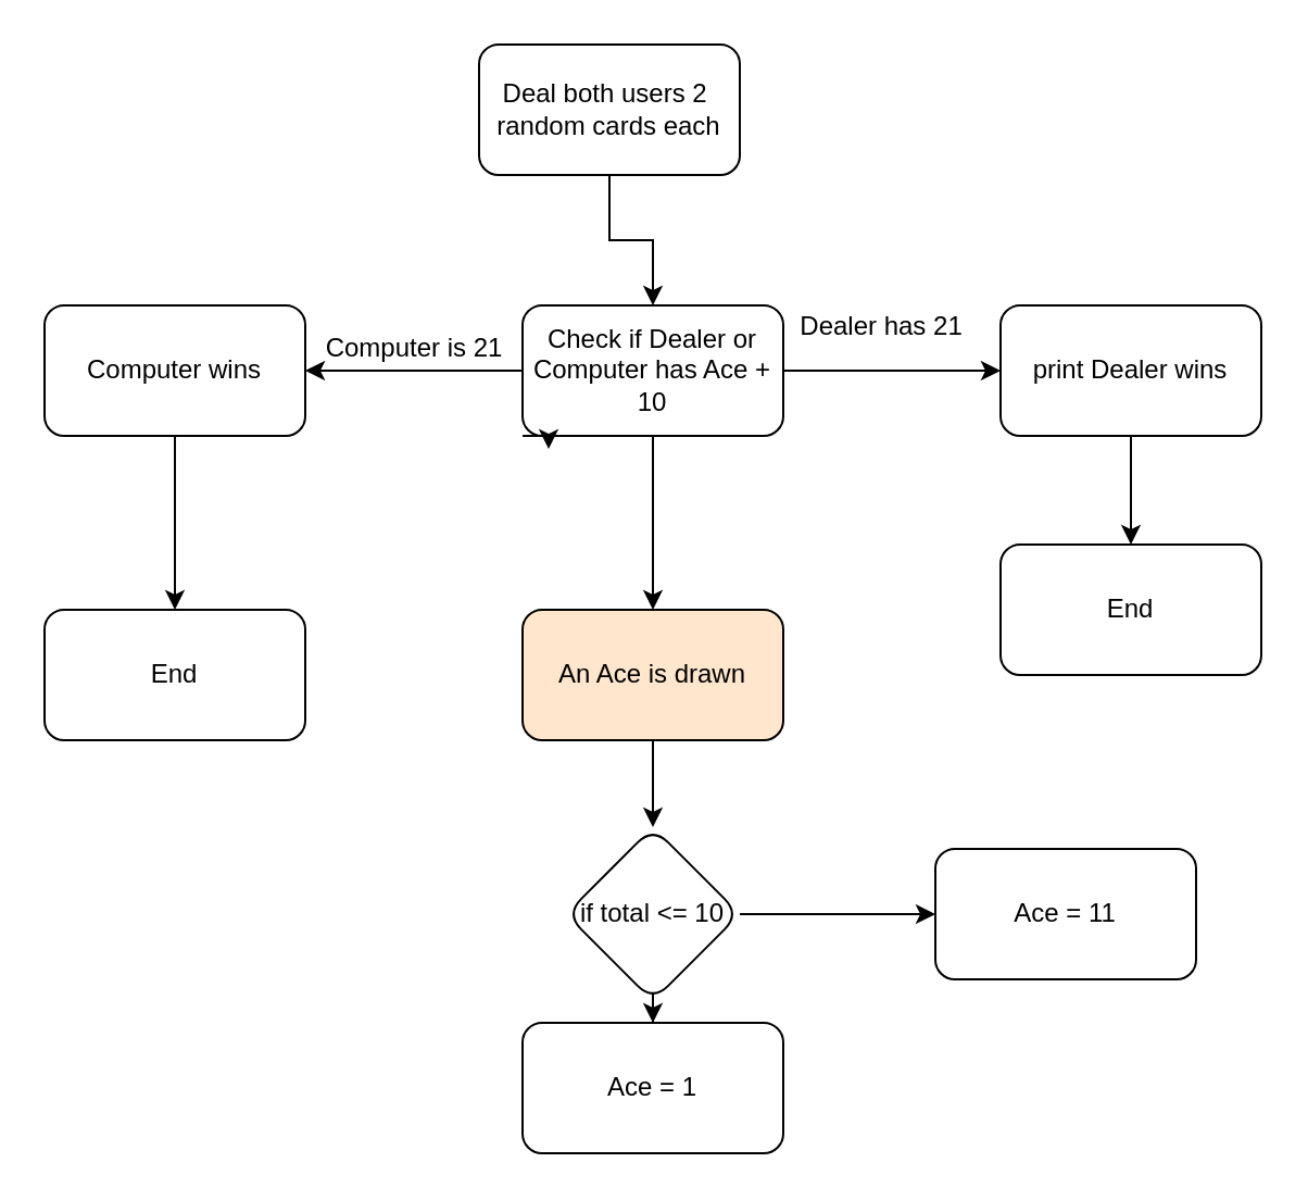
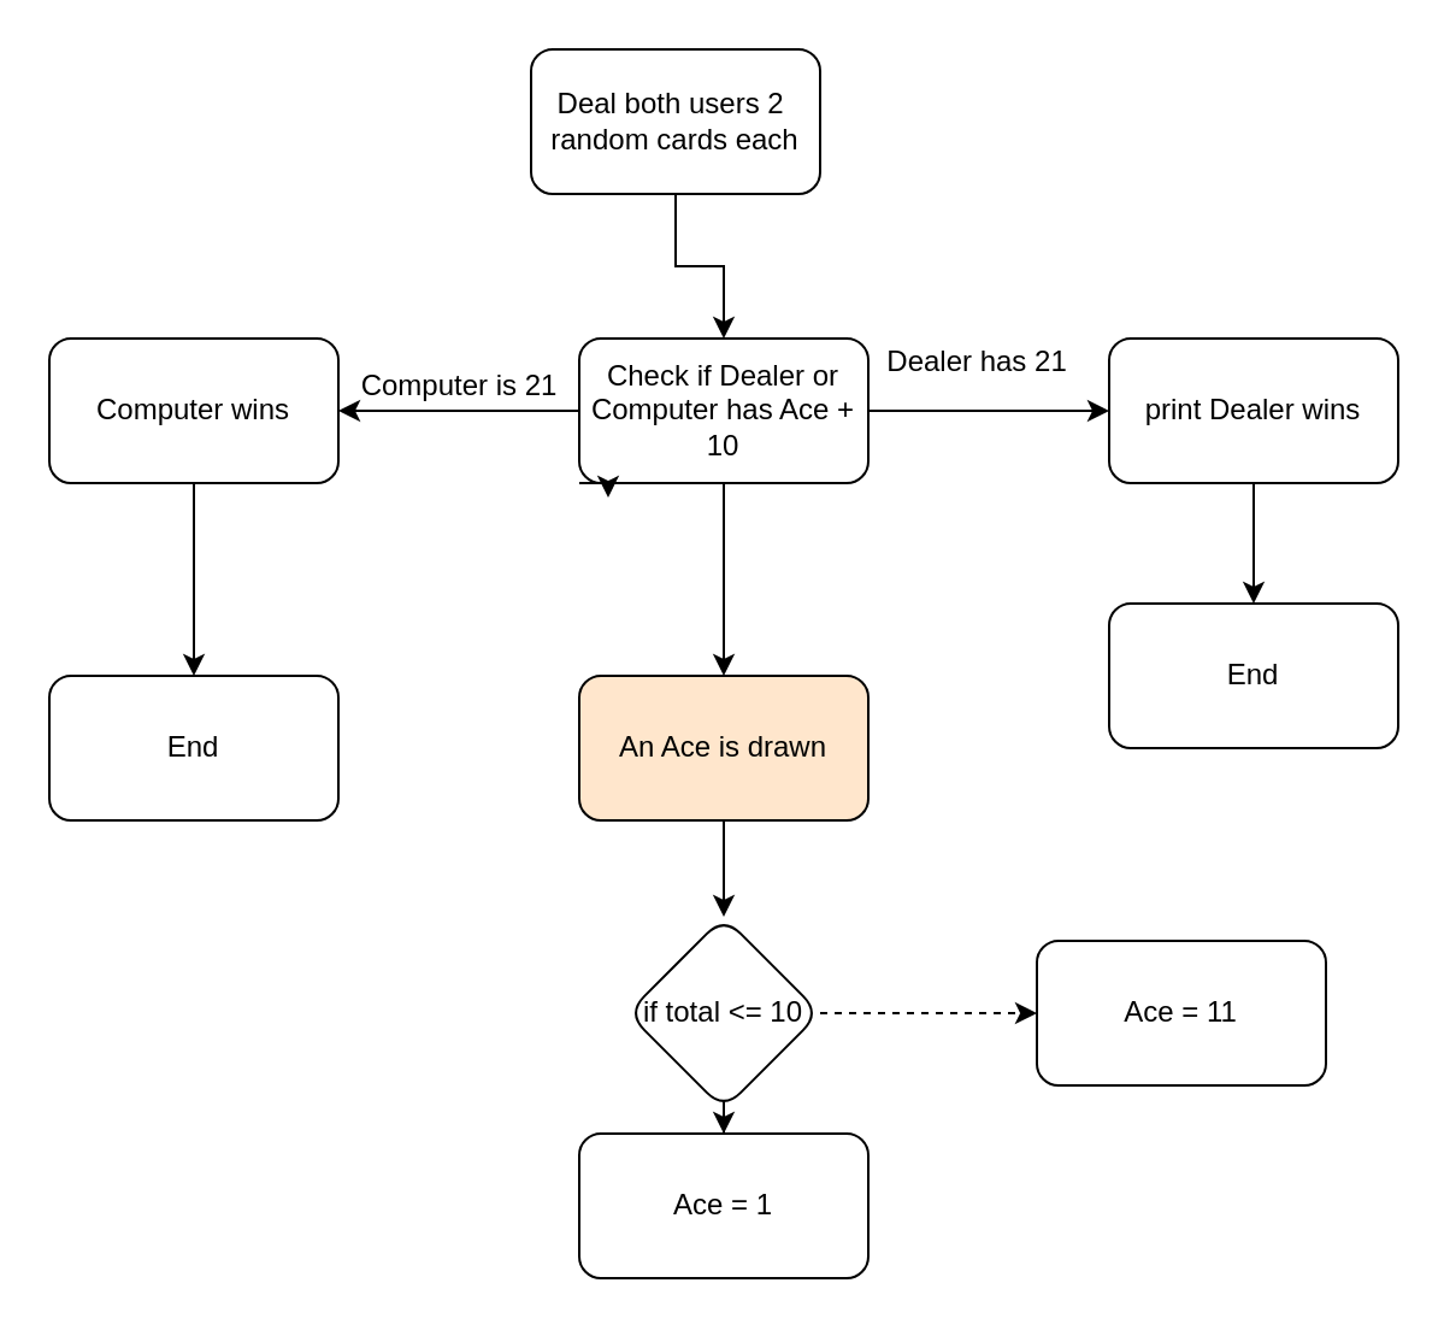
  <mxCell id="0" />
  <mxCell id="1" parent="0" />
  <mxCell id="2" value="" style="edgeStyle=orthogonalEdgeStyle;rounded=0;orthogonalLoop=1;jettySize=auto;html=1;" edge="1" parent="1" source="3" target="7"><mxGeometry relative="1" as="geometry" /></mxCell>
  <mxCell id="3" value="Deal both users 2&amp;nbsp; random cards each" style="rounded=1;whiteSpace=wrap;html=1;" vertex="1" parent="1"><mxGeometry x="220" y="20" width="120" height="60" as="geometry" /></mxCell>
  <mxCell id="4" value="" style="edgeStyle=orthogonalEdgeStyle;rounded=0;orthogonalLoop=1;jettySize=auto;html=1;" edge="1" parent="1" source="7" target="9"><mxGeometry relative="1" as="geometry" /></mxCell>
  <mxCell id="5" value="" style="edgeStyle=orthogonalEdgeStyle;rounded=0;orthogonalLoop=1;jettySize=auto;html=1;" edge="1" parent="1" source="7" target="12"><mxGeometry relative="1" as="geometry" /></mxCell>
  <mxCell id="6" value="" style="edgeStyle=orthogonalEdgeStyle;rounded=0;orthogonalLoop=1;jettySize=auto;html=1;" edge="1" parent="1" source="7" target="18"><mxGeometry relative="1" as="geometry" /></mxCell>
  <mxCell id="7" value="Check if Dealer or Computer has Ace + 10" style="rounded=1;whiteSpace=wrap;html=1;" vertex="1" parent="1"><mxGeometry x="240" y="140" width="120" height="60" as="geometry" /></mxCell>
  <mxCell id="8" value="" style="edgeStyle=orthogonalEdgeStyle;rounded=0;orthogonalLoop=1;jettySize=auto;html=1;" edge="1" parent="1" source="9" target="16"><mxGeometry relative="1" as="geometry" /></mxCell>
  <mxCell id="9" value="print Dealer wins" style="rounded=1;whiteSpace=wrap;html=1;" vertex="1" parent="1"><mxGeometry x="460" y="140" width="120" height="60" as="geometry" /></mxCell>
  <mxCell id="10" value="&amp;nbsp; &amp;nbsp; &amp;nbsp; &amp;nbsp; &amp;nbsp; &amp;nbsp; &amp;nbsp; &amp;nbsp; &amp;nbsp; &amp;nbsp; &amp;nbsp;Dealer has 21" style="text;html=1;align=center;verticalAlign=middle;resizable=0;points=[];autosize=1;strokeColor=none;" vertex="1" parent="1"><mxGeometry x="290" y="140" width="160" height="20" as="geometry" /></mxCell>
  <mxCell id="11" value="" style="edgeStyle=orthogonalEdgeStyle;rounded=0;orthogonalLoop=1;jettySize=auto;html=1;" edge="1" parent="1" source="12" target="15"><mxGeometry relative="1" as="geometry" /></mxCell>
  <mxCell id="12" value="Computer wins" style="rounded=1;whiteSpace=wrap;html=1;" vertex="1" parent="1"><mxGeometry x="20" y="140" width="120" height="60" as="geometry" /></mxCell>
  <mxCell id="13" value="Computer is 21" style="text;html=1;align=center;verticalAlign=middle;resizable=0;points=[];autosize=1;strokeColor=none;" vertex="1" parent="1"><mxGeometry x="140" y="150" width="100" height="20" as="geometry" /></mxCell>
  <mxCell id="14" style="edgeStyle=orthogonalEdgeStyle;rounded=0;orthogonalLoop=1;jettySize=auto;html=1;exitX=0;exitY=1;exitDx=0;exitDy=0;entryX=0.1;entryY=1.1;entryDx=0;entryDy=0;entryPerimeter=0;" edge="1" parent="1" source="7" target="7"><mxGeometry relative="1" as="geometry" /></mxCell>
  <mxCell id="15" value="End" style="rounded=1;whiteSpace=wrap;html=1;" vertex="1" parent="1"><mxGeometry x="20" y="280" width="120" height="60" as="geometry" /></mxCell>
  <mxCell id="16" value="End" style="rounded=1;whiteSpace=wrap;html=1;" vertex="1" parent="1"><mxGeometry x="460" y="250" width="120" height="60" as="geometry" /></mxCell>
  <mxCell id="17" value="" style="edgeStyle=orthogonalEdgeStyle;rounded=0;orthogonalLoop=1;jettySize=auto;html=1;" edge="1" parent="1" source="18" target="22"><mxGeometry relative="1" as="geometry" /></mxCell>
  <mxCell id="18" value="An Ace is drawn" style="rounded=1;whiteSpace=wrap;html=1;fillColor=#ffe6cc;" vertex="1" parent="1"><mxGeometry x="240" y="280" width="120" height="60" as="geometry" /></mxCell>
  <mxCell id="19" value="Ace = 11" style="rounded=1;whiteSpace=wrap;html=1;" vertex="1" parent="1"><mxGeometry x="430" y="390" width="120" height="60" as="geometry" /></mxCell>
- <mxCell id="20" value="" style="edgeStyle=orthogonalEdgeStyle;rounded=0;orthogonalLoop=1;jettySize=auto;html=1;" edge="1" parent="1" source="22" target="19"><mxGeometry relative="1" as="geometry" /></mxCell>
+ <mxCell id="20" value="" style="edgeStyle=orthogonalEdgeStyle;rounded=0;orthogonalLoop=1;jettySize=auto;html=1;dashed=1;" edge="1" parent="1" source="22" target="19"><mxGeometry relative="1" as="geometry" /></mxCell>
  <mxCell id="21" value="" style="edgeStyle=orthogonalEdgeStyle;rounded=0;orthogonalLoop=1;jettySize=auto;html=1;" edge="1" parent="1" source="22" target="23"><mxGeometry relative="1" as="geometry" /></mxCell>
  <mxCell id="22" value="if total &amp;lt;= 10" style="rhombus;whiteSpace=wrap;html=1;rounded=1;" vertex="1" parent="1"><mxGeometry x="260" y="380" width="80" height="80" as="geometry" /></mxCell>
  <mxCell id="23" value="Ace = 1" style="whiteSpace=wrap;html=1;rounded=1;" vertex="1" parent="1"><mxGeometry x="240" y="470" width="120" height="60" as="geometry" /></mxCell>
